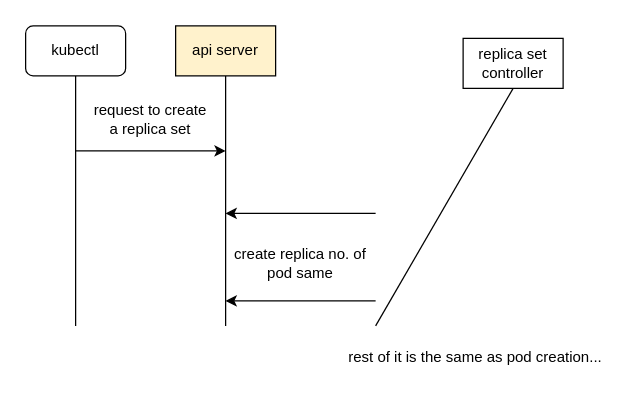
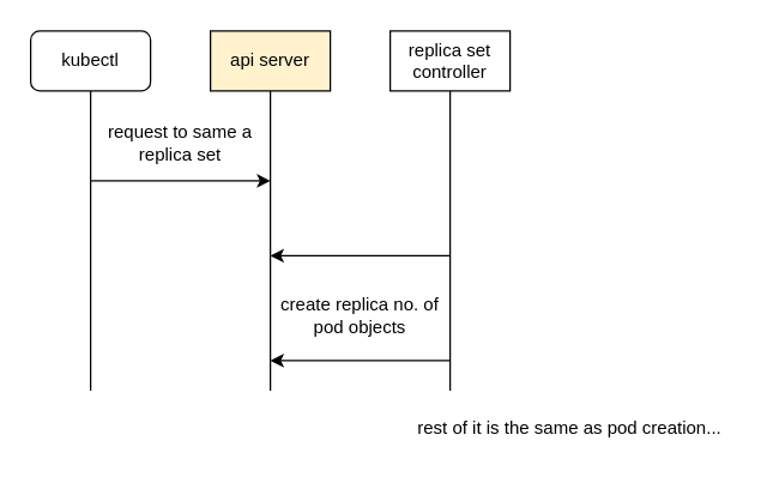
  <mxCell id="0" />
  <mxCell id="1" parent="0" />
  <mxCell id="2" value="kubectl" style="whiteSpace=wrap;html=1;rounded=1;" vertex="1" parent="1"><mxGeometry x="20" y="20" width="80" height="40" as="geometry" /></mxCell>
  <mxCell id="3" value="api server" style="rounded=0;whiteSpace=wrap;html=1;fillColor=#fff2cc;" vertex="1" parent="1"><mxGeometry x="140" y="20" width="80" height="40" as="geometry" /></mxCell>
- <mxCell id="4" value="replica set controller" style="rounded=0;whiteSpace=wrap;html=1;" vertex="1" parent="1"><mxGeometry x="370" y="30" width="80" height="40" as="geometry" /></mxCell>
+ <mxCell id="4" value="replica set controller" style="rounded=0;whiteSpace=wrap;html=1;" vertex="1" parent="1"><mxGeometry x="260" y="20" width="80" height="40" as="geometry" /></mxCell>
  <mxCell id="5" value="" style="endArrow=none;html=1;rounded=0;exitX=0.5;exitY=1;exitDx=0;exitDy=0;endFill=0;" edge="1" parent="1" source="2"><mxGeometry width="50" height="50" relative="1" as="geometry"><mxPoint x="200" y="190" as="sourcePoint" /><mxPoint x="60" y="260" as="targetPoint" /></mxGeometry></mxCell>
  <mxCell id="6" value="" style="endArrow=none;html=1;rounded=0;exitX=0.5;exitY=1;exitDx=0;exitDy=0;endFill=0;" edge="1" parent="1" source="3"><mxGeometry width="50" height="50" relative="1" as="geometry"><mxPoint x="70" y="70" as="sourcePoint" /><mxPoint x="180" y="260" as="targetPoint" /></mxGeometry></mxCell>
  <mxCell id="7" value="" style="endArrow=none;html=1;rounded=0;exitX=0.5;exitY=1;exitDx=0;exitDy=0;endFill=0;" edge="1" parent="1" source="4"><mxGeometry width="50" height="50" relative="1" as="geometry"><mxPoint x="190" y="70" as="sourcePoint" /><mxPoint x="300" y="260" as="targetPoint" /></mxGeometry></mxCell>
  <mxCell id="8" value="" style="endArrow=classic;html=1;rounded=0;" edge="1" parent="1"><mxGeometry width="50" height="50" relative="1" as="geometry"><mxPoint x="60" y="120" as="sourcePoint" /><mxPoint x="180" y="120" as="targetPoint" /></mxGeometry></mxCell>
- <mxCell id="9" value="request to create a replica set" style="text;html=1;strokeColor=none;fillColor=none;align=center;verticalAlign=middle;whiteSpace=wrap;rounded=0;" vertex="1" parent="1"><mxGeometry x="70" y="80" width="100" height="30" as="geometry" /></mxCell>
+ <mxCell id="9" value="request to same a replica set" style="text;html=1;strokeColor=none;fillColor=none;align=center;verticalAlign=middle;whiteSpace=wrap;rounded=0;" vertex="1" parent="1"><mxGeometry x="70" y="80" width="100" height="30" as="geometry" /></mxCell>
  <mxCell id="10" value="" style="endArrow=classic;html=1;rounded=0;" edge="1" parent="1"><mxGeometry width="50" height="50" relative="1" as="geometry"><mxPoint x="300" y="170" as="sourcePoint" /><mxPoint x="180" y="170" as="targetPoint" /></mxGeometry></mxCell>
  <mxCell id="11" value="" style="endArrow=classic;html=1;rounded=0;" edge="1" parent="1"><mxGeometry width="50" height="50" relative="1" as="geometry"><mxPoint x="300" y="240" as="sourcePoint" /><mxPoint x="180" y="240" as="targetPoint" /></mxGeometry></mxCell>
- <mxCell id="12" value="create replica no. of pod same" style="text;html=1;strokeColor=none;fillColor=none;align=center;verticalAlign=middle;whiteSpace=wrap;rounded=0;" vertex="1" parent="1"><mxGeometry x="180" y="190" width="120" height="40" as="geometry" /></mxCell>
+ <mxCell id="12" value="create replica no. of pod objects" style="text;html=1;strokeColor=none;fillColor=none;align=center;verticalAlign=middle;whiteSpace=wrap;rounded=0;" vertex="1" parent="1"><mxGeometry x="180" y="190" width="120" height="40" as="geometry" /></mxCell>
  <mxCell id="13" value="rest of it is the same as pod creation..." style="text;html=1;strokeColor=none;fillColor=none;align=center;verticalAlign=middle;whiteSpace=wrap;rounded=0;" vertex="1" parent="1"><mxGeometry x="270" y="270" width="220" height="30" as="geometry" /></mxCell>
